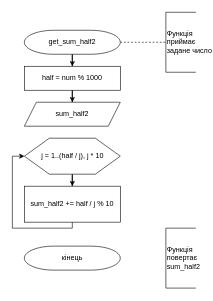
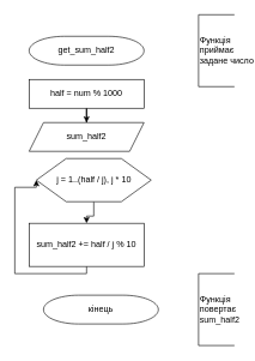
  <mxCell id="0" />
  <mxCell id="1" parent="0" />
- <mxCell id="2" style="edgeStyle=orthogonalEdgeStyle;rounded=0;orthogonalLoop=1;jettySize=auto;html=1;exitX=0.5;exitY=1;exitDx=0;exitDy=0;exitPerimeter=0;" edge="1" parent="1" source="4" target="6"><mxGeometry relative="1" as="geometry" /></mxCell>
- <mxCell id="3" style="edgeStyle=orthogonalEdgeStyle;rounded=0;orthogonalLoop=1;jettySize=auto;html=1;exitX=1;exitY=0.5;exitDx=0;exitDy=0;exitPerimeter=0;entryX=0;entryY=0.5;entryDx=0;entryDy=0;entryPerimeter=0;dashed=1;endArrow=none;endFill=0;" edge="1" parent="1" source="4" target="13"><mxGeometry relative="1" as="geometry" /></mxCell>
  <mxCell id="4" value="get_sum_half2" style="strokeWidth=1;html=1;shape=mxgraph.flowchart.terminator;whiteSpace=wrap;" vertex="1" parent="1"><mxGeometry x="40" y="50" width="160" height="40" as="geometry" /></mxCell>
  <mxCell id="5" style="edgeStyle=orthogonalEdgeStyle;rounded=0;orthogonalLoop=1;jettySize=auto;html=1;exitX=0.5;exitY=1;exitDx=0;exitDy=0;" edge="1" parent="1" source="6" target="7"><mxGeometry relative="1" as="geometry" /></mxCell>
  <mxCell id="6" value="half = num % 1000" style="rounded=0;whiteSpace=wrap;html=1;strokeWidth=1;" vertex="1" parent="1"><mxGeometry x="40" y="110" width="160" height="40" as="geometry" /></mxCell>
  <mxCell id="7" value="sum_half2" style="shape=parallelogram;perimeter=parallelogramPerimeter;whiteSpace=wrap;html=1;fixedSize=1;strokeWidth=1;" vertex="1" parent="1"><mxGeometry x="40" y="170" width="160" height="40" as="geometry" /></mxCell>
  <mxCell id="8" style="edgeStyle=orthogonalEdgeStyle;rounded=0;orthogonalLoop=1;jettySize=auto;html=1;exitX=0.5;exitY=1;exitDx=0;exitDy=0;" edge="1" parent="1" source="9" target="11"><mxGeometry relative="1" as="geometry" /></mxCell>
- <mxCell id="9" value="j = 1..(half / j), j * 10" style="verticalLabelPosition=middle;verticalAlign=middle;html=1;shape=hexagon;perimeter=hexagonPerimeter2;arcSize=6;size=0.26;strokeWidth=1;labelPosition=center;align=center;" vertex="1" parent="1"><mxGeometry x="40" y="230" width="160" height="60" as="geometry" /></mxCell>
+ <mxCell id="9" value="j = 1..(half / j), j * 10" style="verticalLabelPosition=middle;verticalAlign=middle;html=1;shape=hexagon;perimeter=hexagonPerimeter2;arcSize=6;size=0.26;strokeWidth=1;labelPosition=center;align=center;" vertex="1" parent="1"><mxGeometry x="50" y="220" width="160" height="60" as="geometry" /></mxCell>
  <mxCell id="10" style="edgeStyle=orthogonalEdgeStyle;rounded=0;orthogonalLoop=1;jettySize=auto;html=1;entryX=0;entryY=0.5;entryDx=0;entryDy=0;" edge="1" parent="1" source="11" target="9"><mxGeometry relative="1" as="geometry"><Array as="points"><mxPoint x="120" y="380" /><mxPoint x="20" y="380" /><mxPoint x="20" y="260" /></Array></mxGeometry></mxCell>
  <mxCell id="11" value="sum_half2 += half / j % 10" style="rounded=0;whiteSpace=wrap;html=1;strokeWidth=1;" vertex="1" parent="1"><mxGeometry x="40" y="310" width="160" height="60" as="geometry" /></mxCell>
- <mxCell id="12" value="кінець" style="strokeWidth=1;html=1;shape=mxgraph.flowchart.terminator;whiteSpace=wrap;" vertex="1" parent="1"><mxGeometry x="40" y="410" width="160" height="40" as="geometry" /></mxCell>
+ <mxCell id="12" value="кінець" style="strokeWidth=1;html=1;shape=mxgraph.flowchart.terminator;whiteSpace=wrap;" vertex="1" parent="1"><mxGeometry x="60" y="410" width="160" height="40" as="geometry" /></mxCell>
  <mxCell id="13" value="&lt;div&gt;Функція&lt;/div&gt;&lt;div&gt; приймає&lt;/div&gt;&lt;div&gt; задане число&lt;/div&gt;" style="strokeWidth=1;html=1;shape=mxgraph.flowchart.annotation_1;align=left;pointerEvents=1;" vertex="1" parent="1"><mxGeometry x="276" y="20" width="50" height="100" as="geometry" /></mxCell>
  <mxCell id="14" value="&lt;div&gt;Функція &lt;br&gt;&lt;/div&gt;&lt;div&gt;повертає &lt;br&gt;&lt;/div&gt;&lt;div&gt;sum_half2&lt;/div&gt;" style="strokeWidth=1;html=1;shape=mxgraph.flowchart.annotation_1;align=left;pointerEvents=1;" vertex="1" parent="1"><mxGeometry x="276" y="380" width="50" height="100" as="geometry" /></mxCell>
